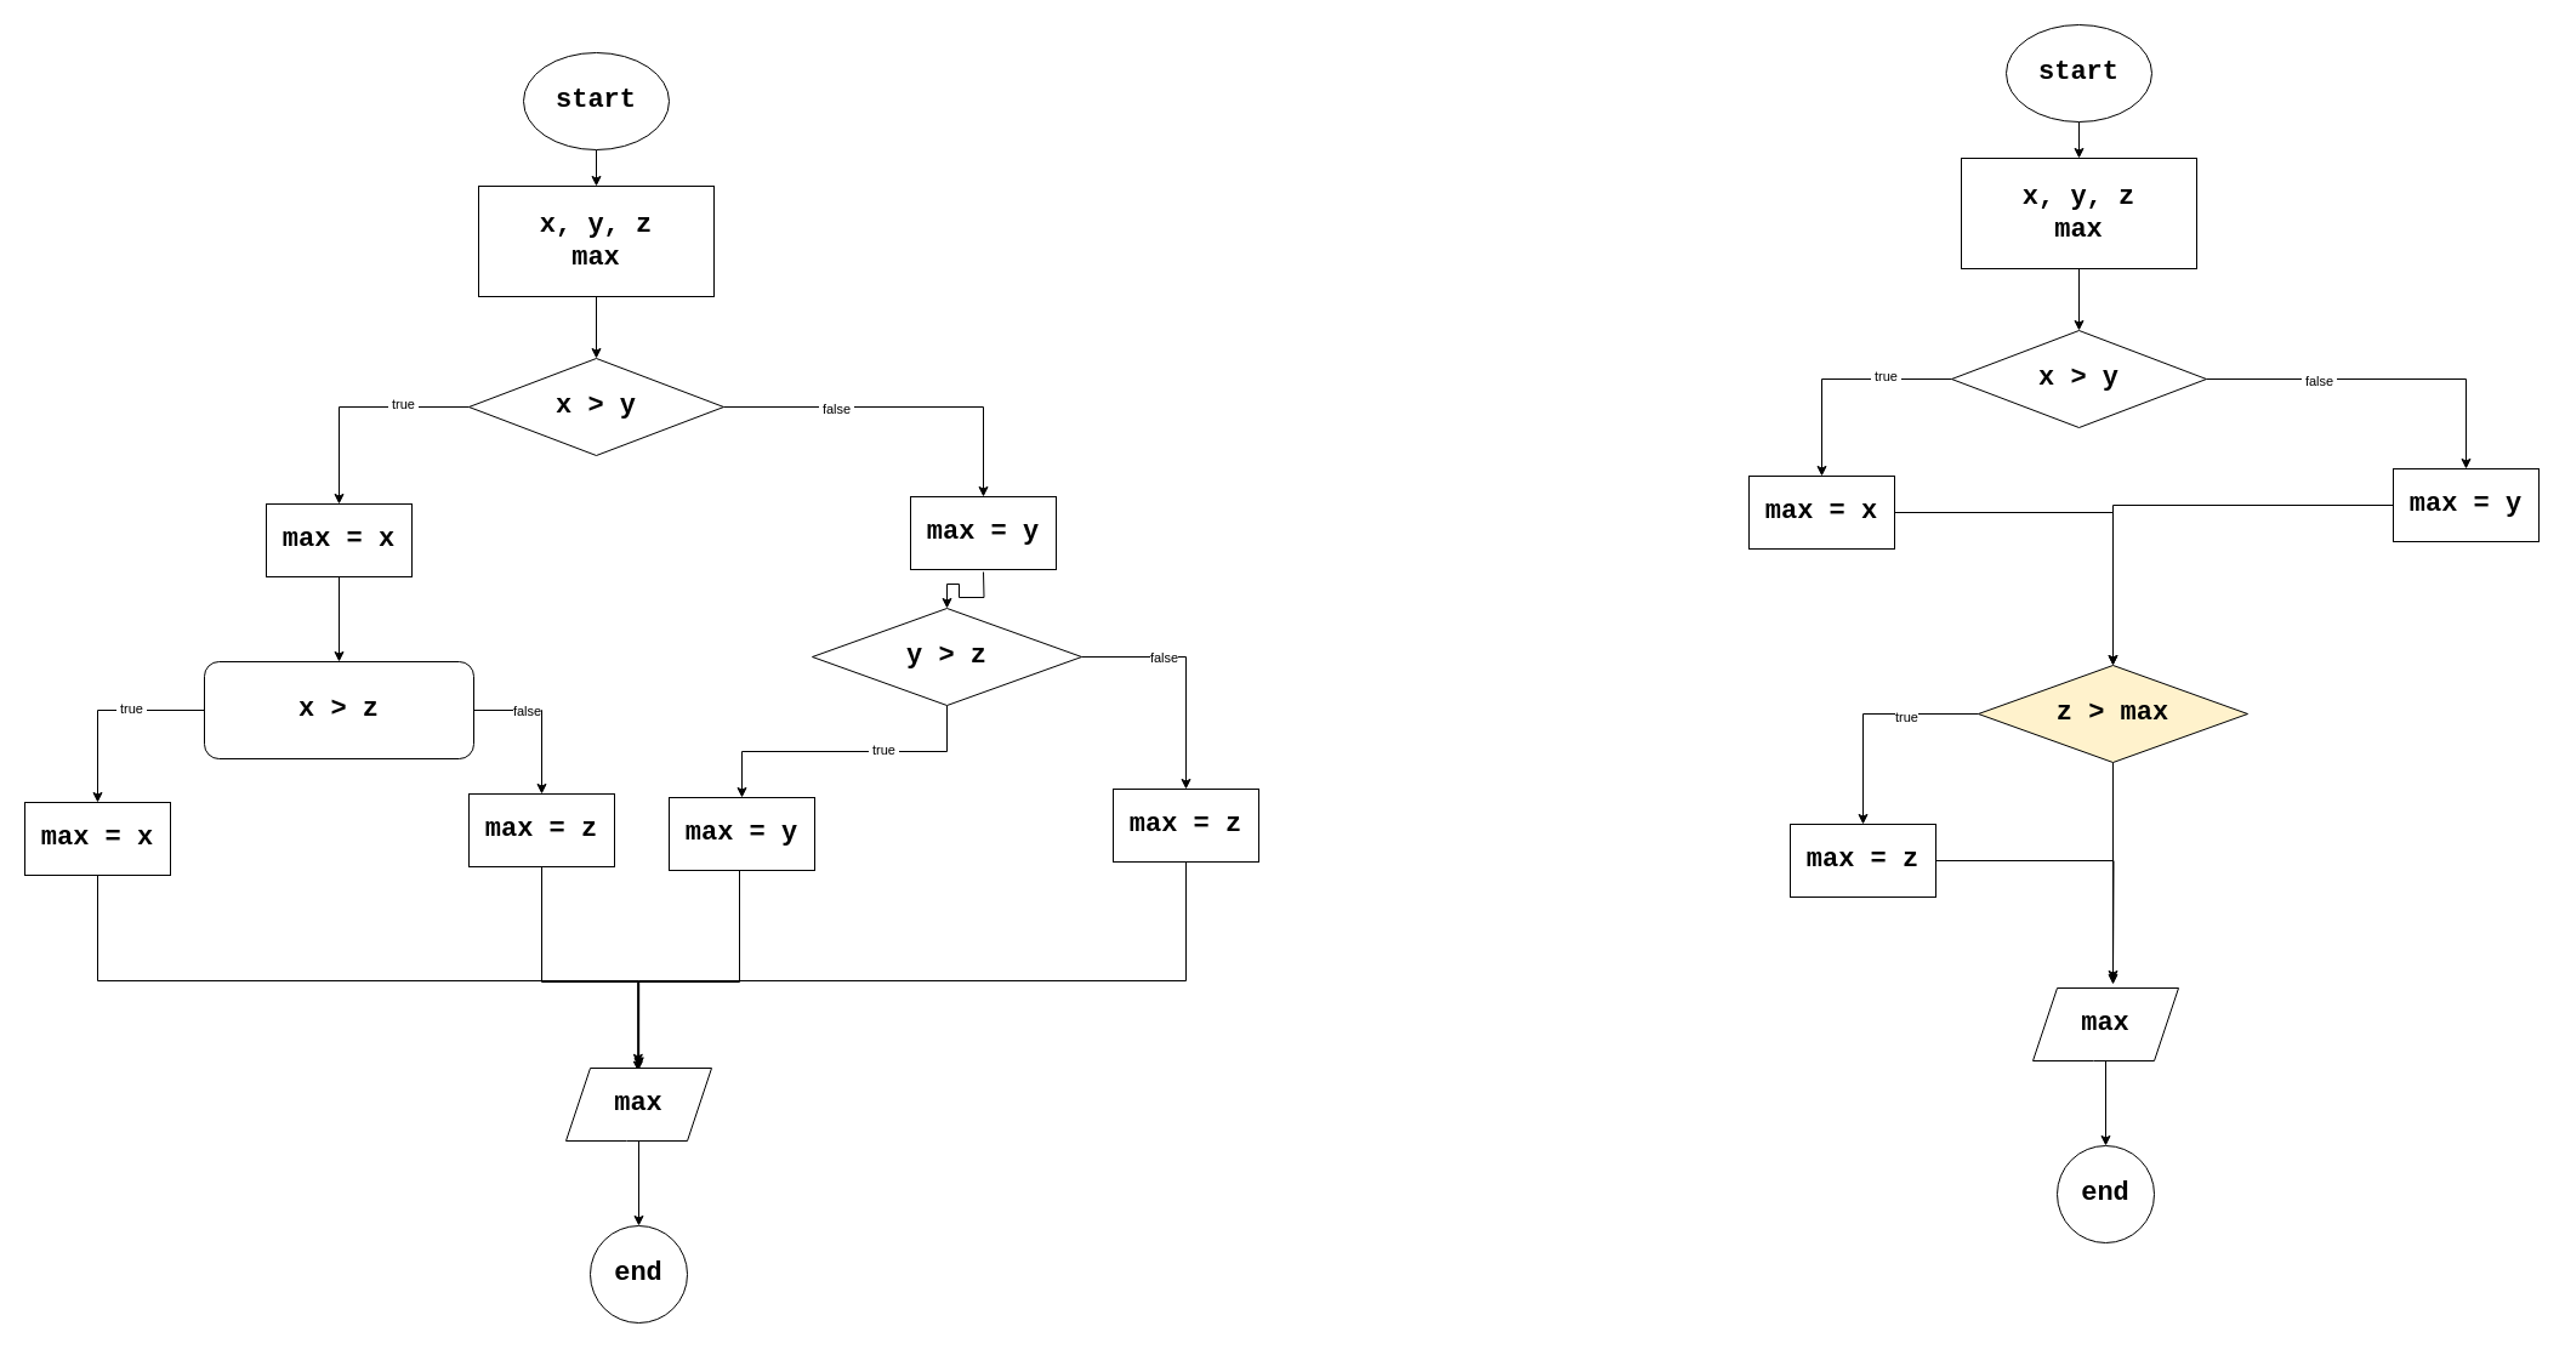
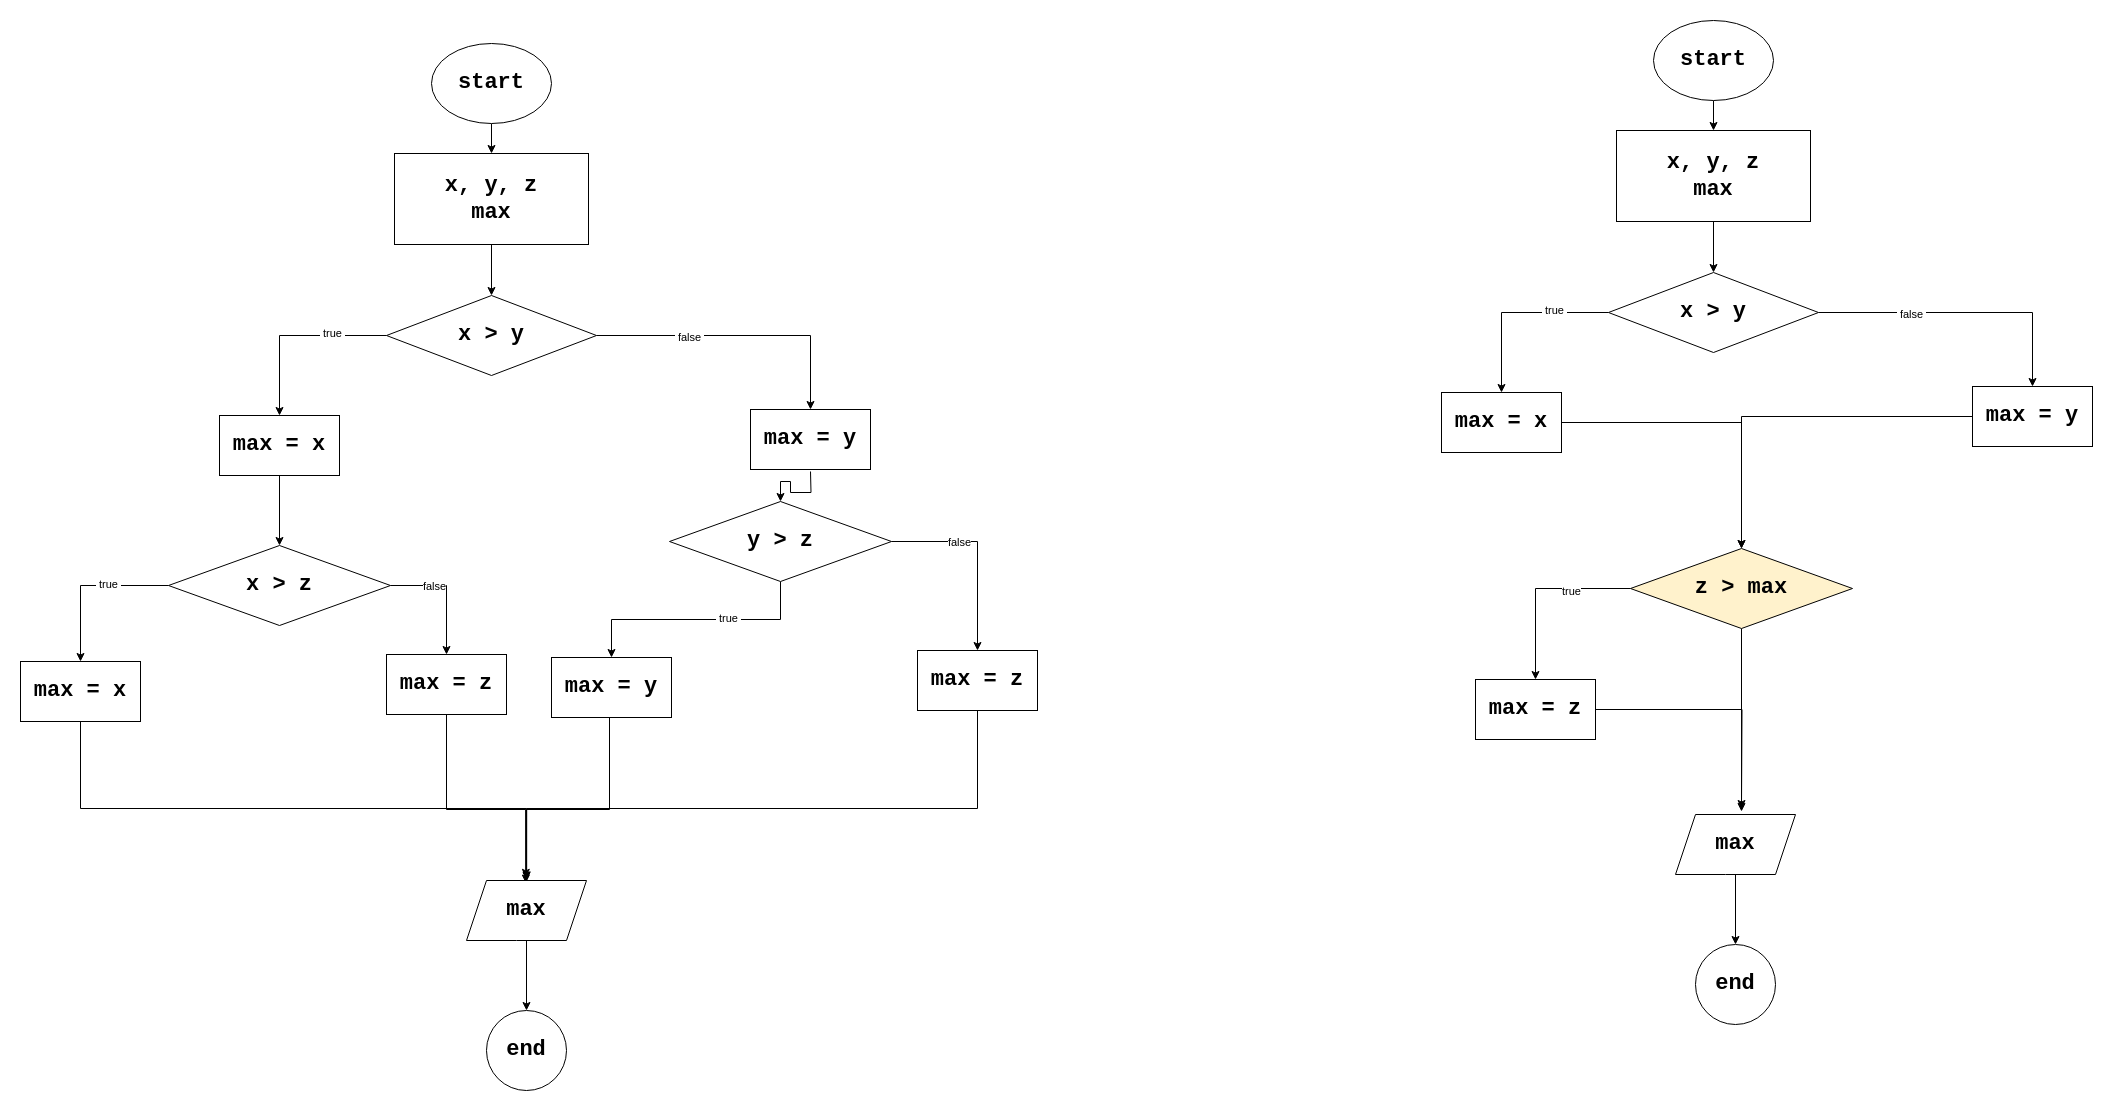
  <mxCell id="0" />
  <mxCell id="1" parent="0" />
  <mxCell id="2" value="" style="edgeStyle=orthogonalEdgeStyle;rounded=0;orthogonalLoop=1;jettySize=auto;html=1;" edge="1" parent="1" source="3" target="5"><mxGeometry relative="1" as="geometry" /></mxCell>
  <mxCell id="3" value="start" style="ellipse;whiteSpace=wrap;html=1;fontSize=22;fontFamily=Courier New;fontStyle=1" vertex="1" parent="1"><mxGeometry x="431" y="43" width="120" height="80" as="geometry" /></mxCell>
  <mxCell id="4" value="" style="edgeStyle=orthogonalEdgeStyle;rounded=0;orthogonalLoop=1;jettySize=auto;html=1;" edge="1" parent="1" source="5" target="10"><mxGeometry relative="1" as="geometry" /></mxCell>
  <mxCell id="5" value="x, y, z&lt;br&gt;max" style="whiteSpace=wrap;html=1;fontSize=22;fontFamily=Courier New;fontStyle=1;" vertex="1" parent="1"><mxGeometry x="394" y="153" width="194" height="91" as="geometry" /></mxCell>
  <mxCell id="6" value="" style="edgeStyle=orthogonalEdgeStyle;rounded=0;orthogonalLoop=1;jettySize=auto;html=1;" edge="1" parent="1" source="10" target="11"><mxGeometry relative="1" as="geometry" /></mxCell>
  <mxCell id="7" value="&amp;nbsp;false&amp;nbsp;" style="edgeLabel;html=1;align=center;verticalAlign=middle;resizable=0;points=[];" vertex="1" connectable="0" parent="6"><mxGeometry x="-0.363" y="-1" relative="1" as="geometry"><mxPoint as="offset" /></mxGeometry></mxCell>
  <mxCell id="8" value="" style="edgeStyle=orthogonalEdgeStyle;rounded=0;orthogonalLoop=1;jettySize=auto;html=1;" edge="1" parent="1" source="10" target="13"><mxGeometry relative="1" as="geometry" /></mxCell>
  <mxCell id="9" value="&amp;nbsp;true&amp;nbsp;" style="edgeLabel;html=1;align=center;verticalAlign=middle;resizable=0;points=[];" vertex="1" connectable="0" parent="8"><mxGeometry x="-0.413" y="-3" relative="1" as="geometry"><mxPoint as="offset" /></mxGeometry></mxCell>
  <mxCell id="10" value="x &amp;gt; y" style="rhombus;whiteSpace=wrap;html=1;fontSize=22;fontFamily=Courier New;fontStyle=1;" vertex="1" parent="1"><mxGeometry x="386" y="295" width="210" height="80" as="geometry" /></mxCell>
  <mxCell id="11" value="max = y" style="whiteSpace=wrap;html=1;fontSize=22;fontFamily=Courier New;fontStyle=1;" vertex="1" parent="1"><mxGeometry x="750" y="409" width="120" height="60" as="geometry" /></mxCell>
  <mxCell id="12" value="" style="edgeStyle=orthogonalEdgeStyle;rounded=0;orthogonalLoop=1;jettySize=auto;html=1;" edge="1" parent="1" source="13" target="18"><mxGeometry relative="1" as="geometry" /></mxCell>
  <mxCell id="13" value="max = x" style="whiteSpace=wrap;html=1;fontSize=22;fontFamily=Courier New;fontStyle=1;" vertex="1" parent="1"><mxGeometry x="219" y="415" width="120" height="60" as="geometry" /></mxCell>
  <mxCell id="14" value="" style="edgeStyle=orthogonalEdgeStyle;rounded=0;orthogonalLoop=1;jettySize=auto;html=1;" edge="1" parent="1" source="18" target="20"><mxGeometry relative="1" as="geometry" /></mxCell>
  <mxCell id="15" value="&amp;nbsp;true&amp;nbsp;" style="edgeLabel;html=1;align=center;verticalAlign=middle;resizable=0;points=[];" vertex="1" connectable="0" parent="14"><mxGeometry x="-0.256" y="-2" relative="1" as="geometry"><mxPoint as="offset" /></mxGeometry></mxCell>
  <mxCell id="16" value="" style="edgeStyle=orthogonalEdgeStyle;rounded=0;orthogonalLoop=1;jettySize=auto;html=1;exitX=1;exitY=0.5;exitDx=0;exitDy=0;" edge="1" parent="1" source="18" target="22"><mxGeometry relative="1" as="geometry" /></mxCell>
  <mxCell id="17" value="false" style="edgeLabel;html=1;align=center;verticalAlign=middle;resizable=0;points=[];" vertex="1" connectable="0" parent="16"><mxGeometry x="-0.312" relative="1" as="geometry"><mxPoint as="offset" /></mxGeometry></mxCell>
- <mxCell id="18" value="x &amp;gt; z" style="whiteSpace=wrap;html=1;fontSize=22;fontFamily=Courier New;fontStyle=1;rounded=1;" vertex="1" parent="1"><mxGeometry x="168" y="545" width="222" height="80" as="geometry" /></mxCell>
+ <mxCell id="18" value="x &amp;gt; z" style="rhombus;whiteSpace=wrap;html=1;fontSize=22;fontFamily=Courier New;fontStyle=1;" vertex="1" parent="1"><mxGeometry x="168" y="545" width="222" height="80" as="geometry" /></mxCell>
  <mxCell id="19" value="" style="edgeStyle=orthogonalEdgeStyle;rounded=0;orthogonalLoop=1;jettySize=auto;html=1;" edge="1" parent="1" source="20" target="34"><mxGeometry relative="1" as="geometry"><Array as="points"><mxPoint x="80" y="808" /><mxPoint x="526" y="808" /></Array></mxGeometry></mxCell>
  <mxCell id="20" value="max = x" style="rounded=1;whiteSpace=wrap;html=1;fontSize=22;fontFamily=Courier New;fontStyle=1;arcSize=0;" vertex="1" parent="1"><mxGeometry x="20" y="661" width="120" height="60" as="geometry" /></mxCell>
  <mxCell id="21" style="edgeStyle=orthogonalEdgeStyle;rounded=0;orthogonalLoop=1;jettySize=auto;html=1;exitX=0.5;exitY=1;exitDx=0;exitDy=0;" edge="1" parent="1" source="22"><mxGeometry relative="1" as="geometry"><mxPoint x="525.333" y="882.676" as="targetPoint" /><Array as="points"><mxPoint x="446" y="809" /><mxPoint x="525" y="809" /></Array></mxGeometry></mxCell>
  <mxCell id="22" value="max = z" style="whiteSpace=wrap;html=1;fontSize=22;fontFamily=Courier New;fontStyle=1;" vertex="1" parent="1"><mxGeometry x="386" y="654" width="120" height="60" as="geometry" /></mxCell>
  <mxCell id="23" value="" style="edgeStyle=orthogonalEdgeStyle;rounded=0;orthogonalLoop=1;jettySize=auto;html=1;" edge="1" source="27" target="29" parent="1"><mxGeometry relative="1" as="geometry" /></mxCell>
  <mxCell id="24" value="&amp;nbsp;true&amp;nbsp;" style="edgeLabel;html=1;align=center;verticalAlign=middle;resizable=0;points=[];" vertex="1" connectable="0" parent="23"><mxGeometry x="-0.256" y="-2" relative="1" as="geometry"><mxPoint as="offset" /></mxGeometry></mxCell>
  <mxCell id="25" value="" style="edgeStyle=orthogonalEdgeStyle;rounded=0;orthogonalLoop=1;jettySize=auto;html=1;exitX=1;exitY=0.5;exitDx=0;exitDy=0;" edge="1" source="27" target="31" parent="1"><mxGeometry relative="1" as="geometry" /></mxCell>
  <mxCell id="26" value="false" style="edgeLabel;html=1;align=center;verticalAlign=middle;resizable=0;points=[];" vertex="1" connectable="0" parent="25"><mxGeometry x="-0.312" relative="1" as="geometry"><mxPoint as="offset" /></mxGeometry></mxCell>
  <mxCell id="27" value="y &amp;gt; z" style="rhombus;whiteSpace=wrap;html=1;fontSize=22;fontFamily=Courier New;fontStyle=1;" vertex="1" parent="1"><mxGeometry x="669" y="501" width="222" height="80" as="geometry" /></mxCell>
  <mxCell id="28" style="edgeStyle=orthogonalEdgeStyle;rounded=0;orthogonalLoop=1;jettySize=auto;html=1;" edge="1" parent="1" source="29"><mxGeometry relative="1" as="geometry"><mxPoint x="525.333" y="876.843" as="targetPoint" /><Array as="points"><mxPoint x="609" y="809" /><mxPoint x="525" y="809" /></Array></mxGeometry></mxCell>
  <mxCell id="29" value="max = y" style="rounded=1;whiteSpace=wrap;html=1;fontSize=22;fontFamily=Courier New;fontStyle=1;arcSize=0;" vertex="1" parent="1"><mxGeometry x="551" y="657" width="120" height="60" as="geometry" /></mxCell>
  <mxCell id="30" style="edgeStyle=orthogonalEdgeStyle;rounded=0;orthogonalLoop=1;jettySize=auto;html=1;" edge="1" parent="1" source="31"><mxGeometry relative="1" as="geometry"><mxPoint x="526.167" y="879.343" as="targetPoint" /><Array as="points"><mxPoint x="977" y="808" /><mxPoint x="526" y="808" /></Array></mxGeometry></mxCell>
  <mxCell id="31" value="max = z" style="whiteSpace=wrap;html=1;fontSize=22;fontFamily=Courier New;fontStyle=1;" vertex="1" parent="1"><mxGeometry x="917" y="650" width="120" height="60" as="geometry" /></mxCell>
  <mxCell id="32" value="" style="edgeStyle=orthogonalEdgeStyle;rounded=0;orthogonalLoop=1;jettySize=auto;html=1;" edge="1" target="27" parent="1"><mxGeometry relative="1" as="geometry"><mxPoint x="810" y="471" as="sourcePoint" /></mxGeometry></mxCell>
  <mxCell id="33" value="" style="edgeStyle=orthogonalEdgeStyle;rounded=0;orthogonalLoop=1;jettySize=auto;html=1;" edge="1" parent="1" source="34" target="35"><mxGeometry relative="1" as="geometry" /></mxCell>
  <mxCell id="34" value="max" style="shape=parallelogram;perimeter=parallelogramPerimeter;whiteSpace=wrap;html=1;fixedSize=1;fontSize=22;fontFamily=Courier New;rounded=1;fontStyle=1;arcSize=0;" vertex="1" parent="1"><mxGeometry x="466" y="880" width="120" height="60" as="geometry" /></mxCell>
  <mxCell id="35" value="end" style="ellipse;whiteSpace=wrap;html=1;fontSize=22;fontFamily=Courier New;rounded=1;fontStyle=1;arcSize=0;" vertex="1" parent="1"><mxGeometry x="486" y="1010" width="80" height="80" as="geometry" /></mxCell>
  <mxCell id="36" value="" style="edgeStyle=orthogonalEdgeStyle;rounded=0;orthogonalLoop=1;jettySize=auto;html=1;" edge="1" source="37" target="39" parent="1"><mxGeometry relative="1" as="geometry" /></mxCell>
  <mxCell id="37" value="start" style="ellipse;whiteSpace=wrap;html=1;fontSize=22;fontFamily=Courier New;fontStyle=1" vertex="1" parent="1"><mxGeometry x="1653" y="20" width="120" height="80" as="geometry" /></mxCell>
  <mxCell id="38" value="" style="edgeStyle=orthogonalEdgeStyle;rounded=0;orthogonalLoop=1;jettySize=auto;html=1;" edge="1" source="39" target="44" parent="1"><mxGeometry relative="1" as="geometry" /></mxCell>
  <mxCell id="39" value="x, y, z&lt;br&gt;max" style="whiteSpace=wrap;html=1;fontSize=22;fontFamily=Courier New;fontStyle=1;" vertex="1" parent="1"><mxGeometry x="1616" y="130" width="194" height="91" as="geometry" /></mxCell>
  <mxCell id="40" value="" style="edgeStyle=orthogonalEdgeStyle;rounded=0;orthogonalLoop=1;jettySize=auto;html=1;" edge="1" source="44" target="46" parent="1"><mxGeometry relative="1" as="geometry" /></mxCell>
  <mxCell id="41" value="&amp;nbsp;false&amp;nbsp;" style="edgeLabel;html=1;align=center;verticalAlign=middle;resizable=0;points=[];" vertex="1" connectable="0" parent="40"><mxGeometry x="-0.363" y="-1" relative="1" as="geometry"><mxPoint as="offset" /></mxGeometry></mxCell>
  <mxCell id="42" value="" style="edgeStyle=orthogonalEdgeStyle;rounded=0;orthogonalLoop=1;jettySize=auto;html=1;" edge="1" source="44" target="48" parent="1"><mxGeometry relative="1" as="geometry" /></mxCell>
  <mxCell id="43" value="&amp;nbsp;true&amp;nbsp;" style="edgeLabel;html=1;align=center;verticalAlign=middle;resizable=0;points=[];" vertex="1" connectable="0" parent="42"><mxGeometry x="-0.413" y="-3" relative="1" as="geometry"><mxPoint as="offset" /></mxGeometry></mxCell>
  <mxCell id="44" value="x &amp;gt; y" style="rhombus;whiteSpace=wrap;html=1;fontSize=22;fontFamily=Courier New;fontStyle=1;" vertex="1" parent="1"><mxGeometry x="1608" y="272" width="210" height="80" as="geometry" /></mxCell>
  <mxCell id="45" style="edgeStyle=orthogonalEdgeStyle;rounded=0;orthogonalLoop=1;jettySize=auto;html=1;entryX=0.5;entryY=0;entryDx=0;entryDy=0;" edge="1" parent="1" source="46" target="52"><mxGeometry relative="1" as="geometry" /></mxCell>
  <mxCell id="46" value="max = y" style="whiteSpace=wrap;html=1;fontSize=22;fontFamily=Courier New;fontStyle=1;" vertex="1" parent="1"><mxGeometry x="1972" y="386" width="120" height="60" as="geometry" /></mxCell>
  <mxCell id="47" style="edgeStyle=orthogonalEdgeStyle;rounded=0;orthogonalLoop=1;jettySize=auto;html=1;entryX=0.5;entryY=0;entryDx=0;entryDy=0;" edge="1" parent="1" source="48" target="52"><mxGeometry relative="1" as="geometry" /></mxCell>
  <mxCell id="48" value="max = x" style="whiteSpace=wrap;html=1;fontSize=22;fontFamily=Courier New;fontStyle=1;" vertex="1" parent="1"><mxGeometry x="1441" y="392" width="120" height="60" as="geometry" /></mxCell>
  <mxCell id="49" value="" style="edgeStyle=orthogonalEdgeStyle;rounded=0;orthogonalLoop=1;jettySize=auto;html=1;exitX=0.5;exitY=1;exitDx=0;exitDy=0;" edge="1" source="52" parent="1"><mxGeometry relative="1" as="geometry"><mxPoint x="1741" y="811" as="targetPoint" /></mxGeometry></mxCell>
  <mxCell id="50" value="" style="edgeStyle=orthogonalEdgeStyle;rounded=0;orthogonalLoop=1;jettySize=auto;html=1;" edge="1" parent="1" source="52" target="57"><mxGeometry relative="1" as="geometry" /></mxCell>
  <mxCell id="51" value="true" style="edgeLabel;html=1;align=center;verticalAlign=middle;resizable=0;points=[];" vertex="1" connectable="0" parent="50"><mxGeometry x="-0.355" y="2" relative="1" as="geometry"><mxPoint as="offset" /></mxGeometry></mxCell>
  <mxCell id="52" value="z &amp;gt; max" style="rhombus;whiteSpace=wrap;html=1;fontSize=22;fontFamily=Courier New;fontStyle=1;fillColor=#fff2cc;" vertex="1" parent="1"><mxGeometry x="1630" y="548" width="222" height="80" as="geometry" /></mxCell>
  <mxCell id="53" value="" style="edgeStyle=orthogonalEdgeStyle;rounded=0;orthogonalLoop=1;jettySize=auto;html=1;" edge="1" source="54" target="55" parent="1"><mxGeometry relative="1" as="geometry" /></mxCell>
  <mxCell id="54" value="max" style="shape=parallelogram;perimeter=parallelogramPerimeter;whiteSpace=wrap;html=1;fixedSize=1;fontSize=22;fontFamily=Courier New;rounded=1;fontStyle=1;arcSize=0;" vertex="1" parent="1"><mxGeometry x="1675" y="814" width="120" height="60" as="geometry" /></mxCell>
  <mxCell id="55" value="end" style="ellipse;whiteSpace=wrap;html=1;fontSize=22;fontFamily=Courier New;rounded=1;fontStyle=1;arcSize=0;" vertex="1" parent="1"><mxGeometry x="1695" y="944" width="80" height="80" as="geometry" /></mxCell>
  <mxCell id="56" style="edgeStyle=orthogonalEdgeStyle;rounded=0;orthogonalLoop=1;jettySize=auto;html=1;" edge="1" parent="1" source="57"><mxGeometry relative="1" as="geometry"><mxPoint x="1741" y="808.011" as="targetPoint" /></mxGeometry></mxCell>
  <mxCell id="57" value="max = z" style="whiteSpace=wrap;html=1;fontSize=22;fontFamily=Courier New;fontStyle=1;" vertex="1" parent="1"><mxGeometry x="1475" y="679" width="120" height="60" as="geometry" /></mxCell>
